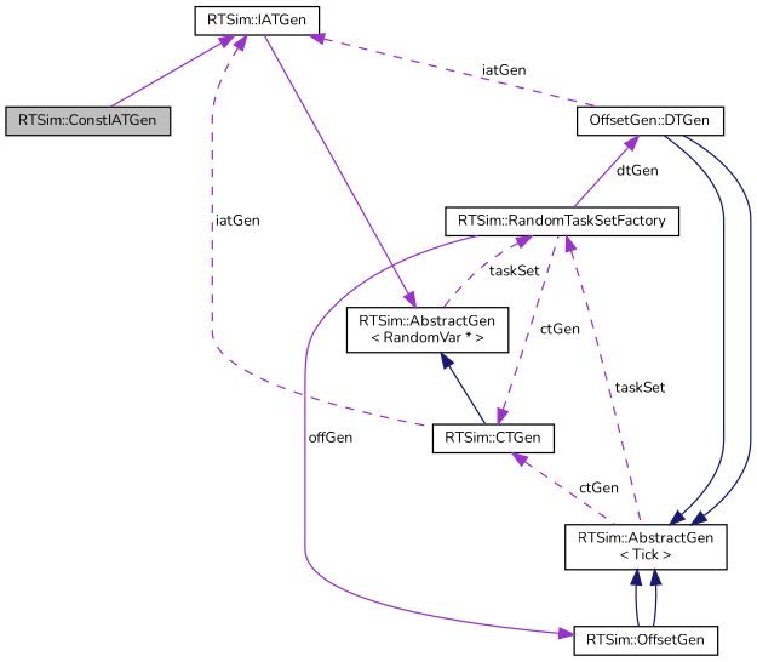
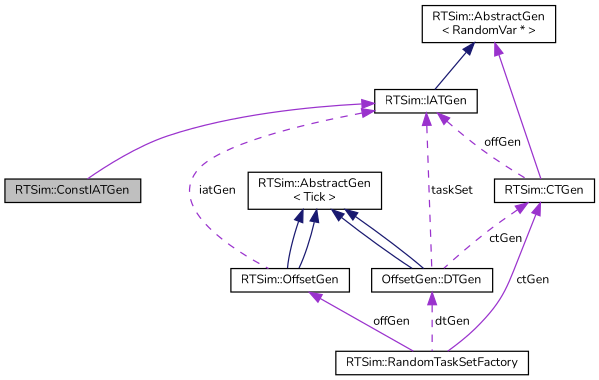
  digraph {
    fontname=Nunito
    node [color=black fillcolor=white fontname=Nunito fontsize=10 shape=record style=filled]
    edge [color=darkorchid3 dir=back fontname=Nunito fontsize=10 labelfontname=Helvetica labelfontsize=10 style=solid]
    n1 [fillcolor=grey75 fontcolor=black height=0.2 label="RTSim::ConstIATGen" width=0.4]
    n2 [height=0.2 label="RTSim::IATGen" width=0.4]
    n3 [height=0.2 label="RTSim::OffsetGen" width=0.4]
    n4 [height=0.2 label="OffsetGen::DTGen" width=0.4]
    n5 [height=0.2 label="RTSim::CTGen" width=0.4]
    n6 [height=0.2 label="RTSim::RandomTaskSetFactory" width=0.4]
    n7 [height=0.2 label="RTSim::AbstractGen\l\< RandomVar * \>" width=0.4]
    n8 [height=0.2 label="RTSim::AbstractGen\l\< Tick \>" width=0.4]
    n2 -> n1
-   n2 -> n4 [label=" iatGen" style=dashed]
-   n2 -> n5 [label=" iatGen" style=dashed]
+   n2 -> n3 [label=" iatGen" style=dashed]
+   n2 -> n4 [label=" taskSet" style=dashed]
+   n2 -> n5 [label=" offGen" style=dashed]
    n3 -> n6 [label=" offGen"]
-   n4 -> n6 [label=" dtGen"]
-   n5 -> n8 [label=" ctGen" style=dashed]
-   n5 -> n6 [label=" ctGen" style=dashed]
-   n6 -> n7 [label=" taskSet" style=dashed]
-   n6 -> n8 [label=" taskSet" style=dashed]
-   n7 -> n2
-   n7 -> n5 [color=midnightblue]
+   n4 -> n6 [label=" dtGen" style=dashed]
+   n5 -> n4 [label=" ctGen" style=dashed]
+   n5 -> n6 [label=" ctGen"]
+   n7 -> n2 [color=midnightblue]
+   n7 -> n5
    n8 -> n3 [color=midnightblue]
    n8 -> n3 [color=midnightblue]
    n8 -> n4 [color=midnightblue]
    n8 -> n4 [color=midnightblue]
  }
